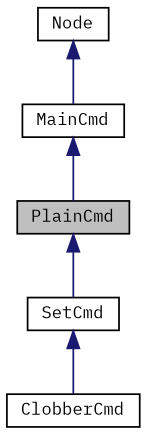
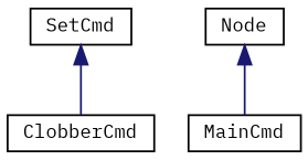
  digraph {
    fontname="IBM Plex Mono"
    node [color=black fillcolor=white fontname="IBM Plex Mono" fontsize=10 shape=record style=filled]
    edge [color=midnightblue dir=back fontname="IBM Plex Mono" fontsize=10 labelfontname=Helvetica labelfontsize=10 style=solid]
-   n1 [fillcolor=grey75 fontcolor=black height=0.2 label=PlainCmd width=0.4]
    n2 [height=0.2 label=SetCmd width=0.4]
    n3 [height=0.2 label=ClobberCmd width=0.4]
    n4 [height=0.2 label=MainCmd width=0.4]
    n5 [height=0.2 label="Node" width=0.4]
-   n1 -> n2
    n2 -> n3
-   n4 -> n1
    n5 -> n4
  }
